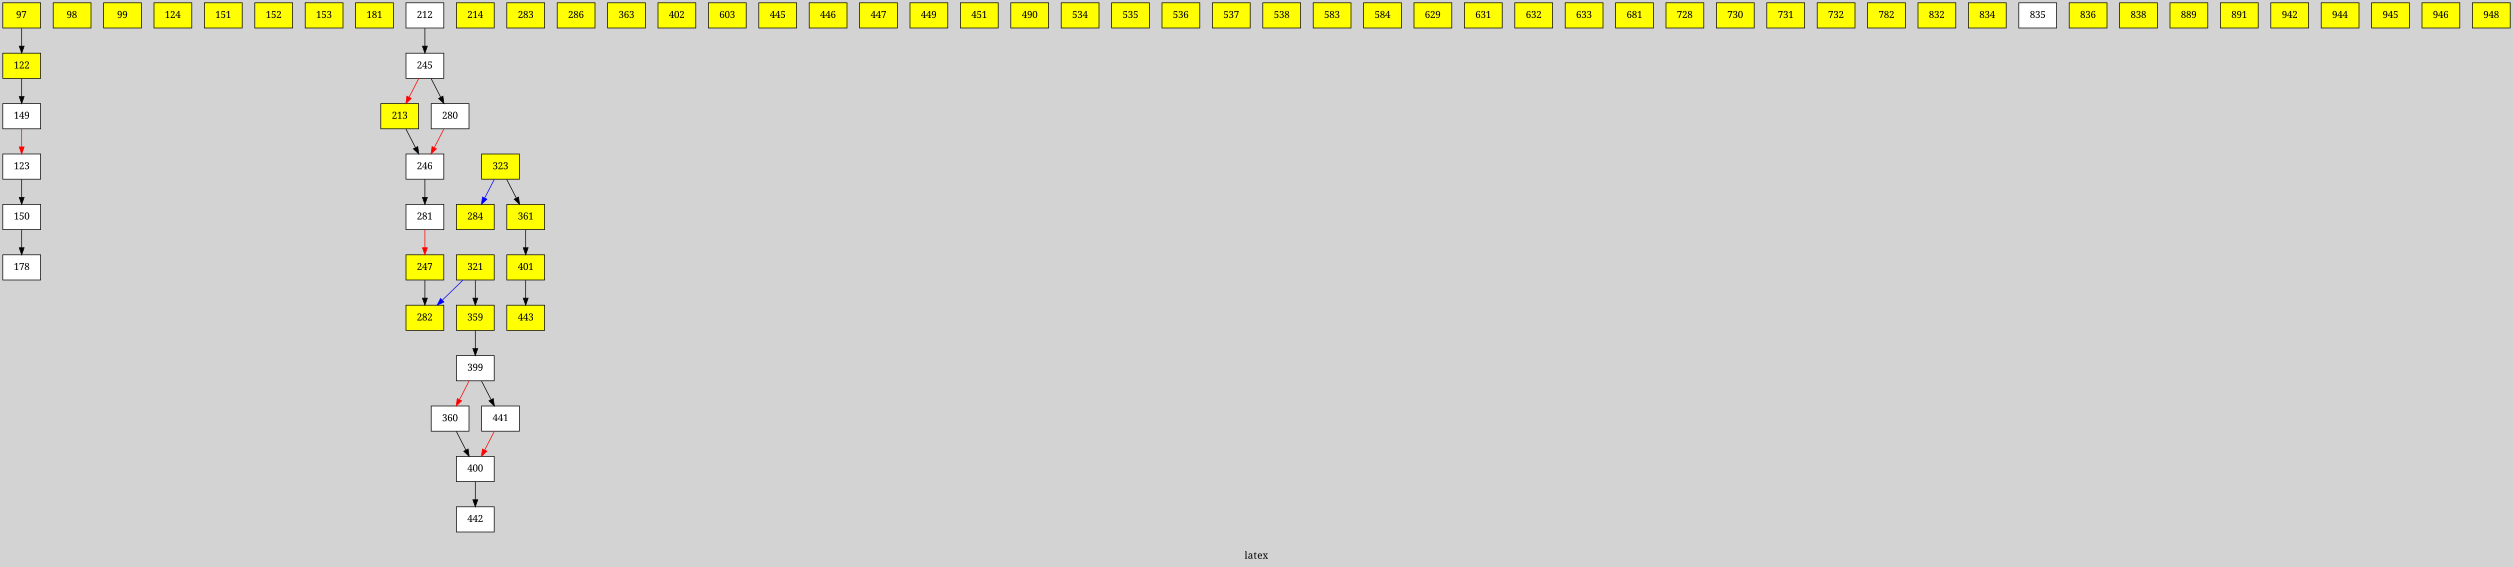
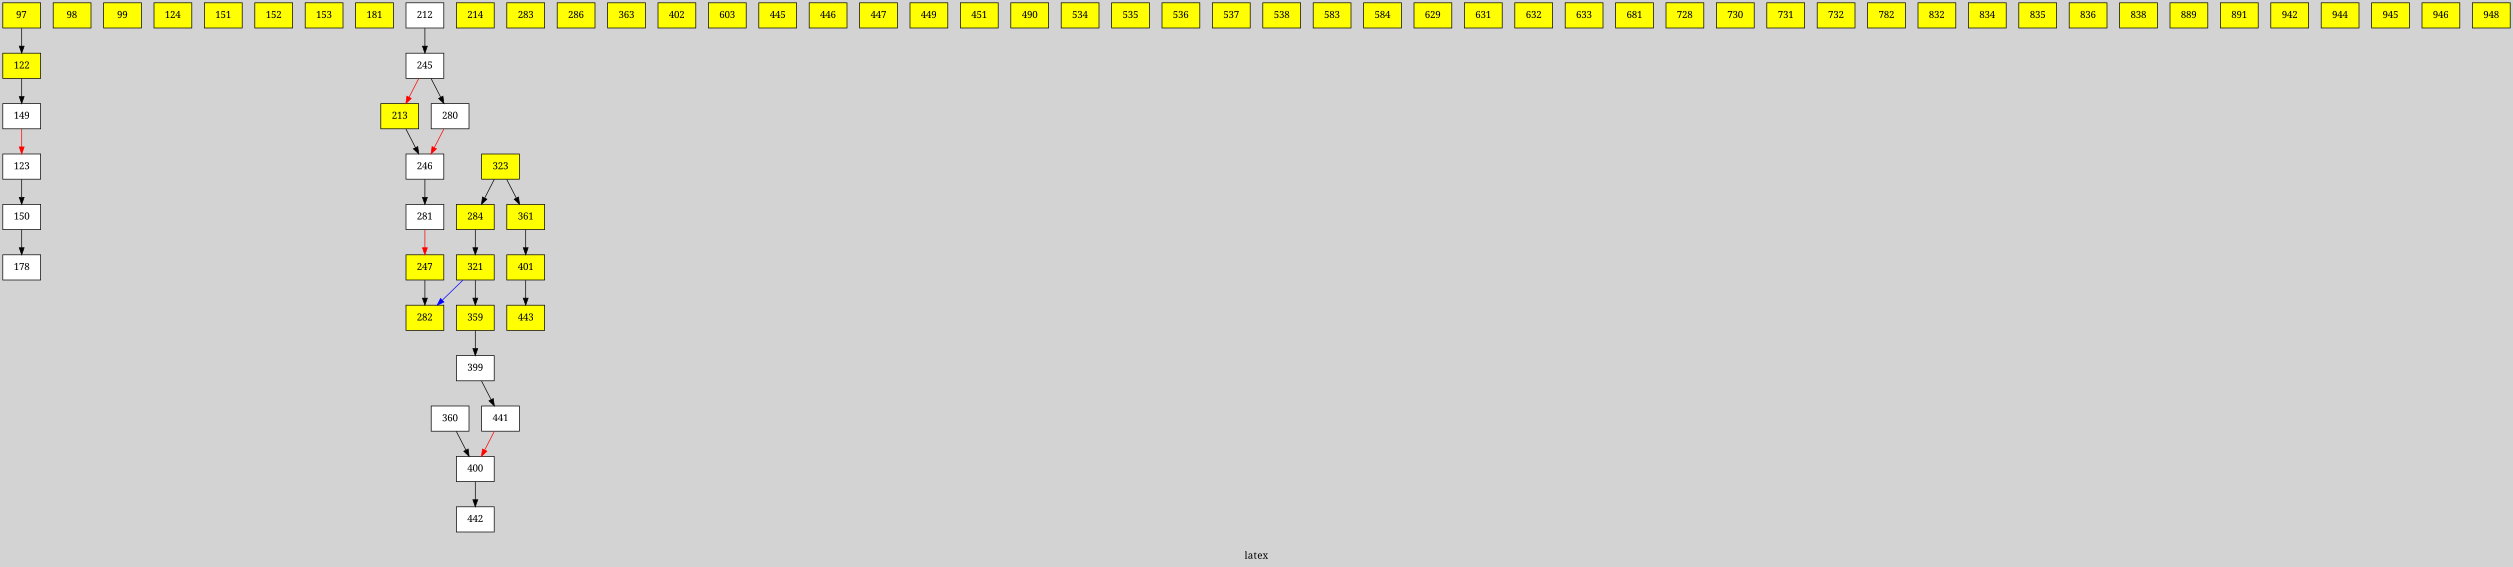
  digraph {
    bgcolor=lightgrey
    fontname="Noto Serif"
    label=latex
    texlbl="\huge{$time(s) = 4.42924              \ \ \ \ T_9 = 0.3              \ \ \ \ \rho(g/cc) = 1000              \ \ \ \ {\mathrm{flow}_{max}} = 0.00186562$}"
    node [fillcolor=yellow fontname="Noto Serif" shape=box style=filled]
    edge [color=black fontname="Noto Serif" style="line width = 0.0389pt, solid"]
    97 [texlbl="\huge{$^{20}\mathrm{Ne}$}"]
    122 [texlbl="\huge{$^{21}\mathrm{Na}$}"]
    149 [fillcolor=white texlbl="\huge{$^{22}\mathrm{Mg}$}"]
    98 [texlbl="\huge{$^{21}\mathrm{Ne}$}"]
    99 [texlbl="\huge{$^{22}\mathrm{Ne}$}"]
    123 [fillcolor=white texlbl="\huge{$^{22}\mathrm{Na}$}"]
    150 [fillcolor=white texlbl="\huge{$^{23}\mathrm{Mg}$}"]
    178 [fillcolor=white texlbl="\huge{$^{24}\mathrm{Al}$}"]
    124 [texlbl="\huge{$^{23}\mathrm{Na}$}"]
    151 [texlbl="\huge{$^{24}\mathrm{Mg}$}"]
    152 [texlbl="\huge{$^{25}\mathrm{Mg}$}"]
    153 [texlbl="\huge{$^{26}\mathrm{Mg}$}"]
    181 [texlbl="\huge{$^{27}\mathrm{Al}$}"]
    212 [fillcolor=white texlbl="\huge{$^{28}\mathrm{Si}$}"]
    245 [fillcolor=white texlbl="\huge{$^{29}\mathrm{P}$}"]
    213 [texlbl="\huge{$^{29}\mathrm{Si}$}"]
    280 [fillcolor=white texlbl="\huge{$^{30}\mathrm{S}$}"]
    246 [fillcolor=white texlbl="\huge{$^{30}\mathrm{P}$}"]
    281 [fillcolor=white texlbl="\huge{$^{31}\mathrm{S}$}"]
    214 [texlbl="\huge{$^{30}\mathrm{Si}$}"]
    247 [texlbl="\huge{$^{31}\mathrm{P}$}"]
    282 [texlbl="\huge{$^{32}\mathrm{S}$}"]
    283 [texlbl="\huge{$^{33}\mathrm{S}$}"]
    284 [texlbl="\huge{$^{34}\mathrm{S}$}"]
    321 [texlbl="\huge{$^{35}\mathrm{Cl}$}"]
    359 [texlbl="\huge{$^{36}\mathrm{Ar}$}"]
    286 [texlbl="\huge{$^{36}\mathrm{S}$}"]
    399 [fillcolor=white texlbl="\huge{$^{37}\mathrm{K}$}"]
    323 [texlbl="\huge{$^{37}\mathrm{Cl}$}"]
    361 [texlbl="\huge{$^{38}\mathrm{Ar}$}"]
    401 [texlbl="\huge{$^{39}\mathrm{K}$}"]
    360 [fillcolor=white texlbl="\huge{$^{37}\mathrm{Ar}$}"]
    441 [fillcolor=white texlbl="\huge{$^{38}\mathrm{Ca}$}"]
    400 [fillcolor=white texlbl="\huge{$^{38}\mathrm{K}$}"]
    442 [fillcolor=white texlbl="\huge{$^{39}\mathrm{Ca}$}"]
    443 [texlbl="\huge{$^{40}\mathrm{Ca}$}"]
    363 [texlbl="\huge{$^{40}\mathrm{Ar}$}"]
    402 [texlbl="\huge{$^{40}\mathrm{K}$}"]
    n39 [label=603 texlbl="\huge{$^{41}\mathrm{K}$}"]
    445 [texlbl="\huge{$^{42}\mathrm{Ca}$}"]
    446 [texlbl="\huge{$^{43}\mathrm{Ca}$}"]
    447 [texlbl="\huge{$^{44}\mathrm{Ca}$}"]
    449 [texlbl="\huge{$^{46}\mathrm{Ca}$}"]
    451 [texlbl="\huge{$^{48}\mathrm{Ca}$}"]
    490 [texlbl="\huge{$^{45}\mathrm{Sc}$}"]
    534 [texlbl="\huge{$^{46}\mathrm{Ti}$}"]
    535 [texlbl="\huge{$^{47}\mathrm{Ti}$}"]
    536 [texlbl="\huge{$^{48}\mathrm{Ti}$}"]
    537 [texlbl="\huge{$^{49}\mathrm{Ti}$}"]
    538 [texlbl="\huge{$^{50}\mathrm{Ti}$}"]
    583 [texlbl="\huge{$^{50}\mathrm{V}$}"]
    584 [texlbl="\huge{$^{51}\mathrm{V}$}"]
    629 [texlbl="\huge{$^{50}\mathrm{Cr}$}"]
    631 [texlbl="\huge{$^{52}\mathrm{Cr}$}"]
    632 [texlbl="\huge{$^{53}\mathrm{Cr}$}"]
    633 [texlbl="\huge{$^{54}\mathrm{Cr}$}"]
    681 [texlbl="\huge{$^{55}\mathrm{Mn}$}"]
    728 [texlbl="\huge{$^{54}\mathrm{Fe}$}"]
    730 [texlbl="\huge{$^{56}\mathrm{Fe}$}"]
    731 [texlbl="\huge{$^{57}\mathrm{Fe}$}"]
    732 [texlbl="\huge{$^{58}\mathrm{Fe}$}"]
    782 [texlbl="\huge{$^{59}\mathrm{Co}$}"]
    832 [texlbl="\huge{$^{58}\mathrm{Ni}$}"]
    834 [texlbl="\huge{$^{60}\mathrm{Ni}$}"]
-   835 [fillcolor=white texlbl="\huge{$^{61}\mathrm{Ni}$}"]
+   835 [texlbl="\huge{$^{61}\mathrm{Ni}$}"]
    836 [texlbl="\huge{$^{62}\mathrm{Ni}$}"]
    838 [texlbl="\huge{$^{64}\mathrm{Ni}$}"]
    889 [texlbl="\huge{$^{63}\mathrm{Cu}$}"]
    891 [texlbl="\huge{$^{65}\mathrm{Cu}$}"]
    942 [texlbl="\huge{$^{64}\mathrm{Zn}$}"]
    944 [texlbl="\huge{$^{66}\mathrm{Zn}$}"]
    945 [texlbl="\huge{$^{67}\mathrm{Zn}$}"]
    946 [texlbl="\huge{$^{68}\mathrm{Zn}$}"]
    948 [texlbl="\huge{$^{70}\mathrm{Zn}$}"]
    97 -> 122
    122 -> 149
    149 -> 123 [color=red style="line width = 0.0334pt, solid"]
    123 -> 150 [style="line width = 0.0334pt, solid"]
    150 -> 178 [style="line width = 0.0116pt, solid"]
    212 -> 245 [style="line width = 0.0111pt, solid"]
    245 -> 213 [color=red style="line width = 0.0160pt, solid"]
    245 -> 280 [style="line width = 0.0249pt, solid"]
    213 -> 246 [style="line width = 0.0161pt, solid"]
    280 -> 246 [color=red style="line width = 0.0294pt, solid"]
    246 -> 281 [style="line width = 0.0471pt, solid"]
    281 -> 247 [color=red style="line width = 0.0244pt, solid"]
    247 -> 282 [style="line width = 0.0208pt, solid"]
+   284 -> 321 [style="line width = 0.7937pt, solid"]
    321 -> 282 [color=blue style="line width = 0.0226pt, solid"]
    321 -> 359 [style="line width = 1.2721pt, solid"]
    359 -> 399 [style="line width = 1.3959pt, solid"]
-   399 -> 360 [color=red style="line width = 1.2039pt, solid"]
    399 -> 441 [style="line width = 0.0539pt, solid"]
-   323 -> 284 [color=blue style="line width = 0.5241pt, solid"]
+   323 -> 284 [style="line width = 0.5241pt, solid"]
    323 -> 361 [style="line width = 6.0936pt, solid"]
    361 -> 401 [style="line width = 10.0000pt, solid"]
    401 -> 443 [style="line width = 1.2248pt, solid"]
    360 -> 400 [style="line width = 0.1965pt, solid"]
    441 -> 400 [color=red style="line width = 0.0480pt, solid"]
    400 -> 442 [style="line width = 0.0142pt, solid"]
  }
